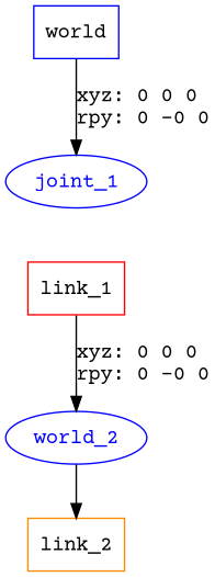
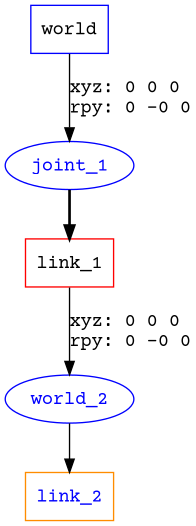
  digraph {
    fontname="Courier Prime"
    node [color=blue fontname="Courier Prime" shape=box]
    edge [fontname="Courier Prime" style=solid]
    n1 [label=world]
    joint_1 [fontcolor=blue shape=ellipse]
    n3 [color=red label=link_1]
    n4 [fontcolor=blue label=world_2 shape=ellipse]
-   n5 [color=darkorange label=link_2]
+   n5 [color=darkorange label=link_2 fontcolor=blue]
    n1 -> joint_1 [label="xyz: 0 0 0 \nrpy: 0 -0 0"]
+   joint_1 -> n3 [style=bold]
    n3 -> n4 [label="xyz: 0 0 0 \nrpy: 0 -0 0"]
    n4 -> n5
  }
